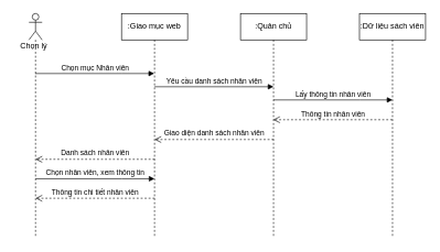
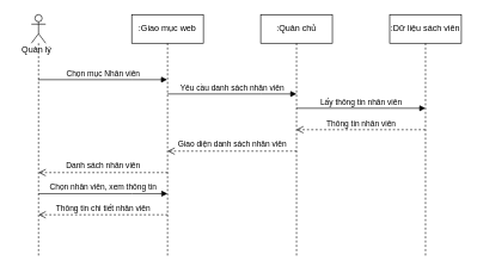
  <mxCell id="0" />
  <mxCell id="1" parent="0" />
  <mxCell id="2" value="" style="shape=umlLifeline;participant=umlActor;perimeter=lifelinePerimeter;whiteSpace=wrap;html=1;container=1;collapsible=0;recursiveResize=0;verticalAlign=top;spacingTop=36;outlineConnect=0;" vertex="1" parent="1"><mxGeometry x="43" y="20" width="20" height="340" as="geometry" /></mxCell>
- <mxCell id="3" value="Chọn lý" style="text;html=1;align=center;verticalAlign=middle;resizable=0;points=[];autosize=1;strokeColor=none;fillColor=none;" vertex="1" parent="1"><mxGeometry x="20" y="60" width="60" height="20" as="geometry" /></mxCell>
+ <mxCell id="3" value="Quản lý" style="text;html=1;align=center;verticalAlign=middle;resizable=0;points=[];autosize=1;strokeColor=none;fillColor=none;" vertex="1" parent="1"><mxGeometry x="20" y="60" width="60" height="20" as="geometry" /></mxCell>
  <mxCell id="4" value=":Giao mục web" style="shape=umlLifeline;perimeter=lifelinePerimeter;whiteSpace=wrap;html=1;container=1;collapsible=0;recursiveResize=0;outlineConnect=0;" vertex="1" parent="1"><mxGeometry x="183" y="20" width="100" height="340" as="geometry" /></mxCell>
  <mxCell id="5" value="Thông tin chi tiết nhân viên" style="html=1;verticalAlign=bottom;endArrow=open;dashed=1;endSize=8;rounded=0;" edge="1" parent="4"><mxGeometry relative="1" as="geometry"><mxPoint x="50" y="280" as="sourcePoint" /><mxPoint x="-130" y="280" as="targetPoint" /><Array as="points"><mxPoint x="-69.5" y="280" /></Array></mxGeometry></mxCell>
  <mxCell id="6" value="Danh sách nhân viên" style="html=1;verticalAlign=bottom;endArrow=open;dashed=1;endSize=8;rounded=0;" edge="1" parent="4"><mxGeometry relative="1" as="geometry"><mxPoint x="50" y="221" as="sourcePoint" /><mxPoint x="-130" y="221" as="targetPoint" /><Array as="points"><mxPoint x="-69.5" y="221" /></Array></mxGeometry></mxCell>
  <mxCell id="7" value="Chọn nhân viên, xem thông tin" style="html=1;verticalAlign=bottom;endArrow=block;rounded=0;" edge="1" parent="4"><mxGeometry width="80" relative="1" as="geometry"><mxPoint x="-130" y="250.5" as="sourcePoint" /><mxPoint x="50" y="250.5" as="targetPoint" /><Array as="points"><mxPoint x="0.5" y="250.5" /></Array></mxGeometry></mxCell>
  <mxCell id="8" value=":Quản chủ" style="shape=umlLifeline;perimeter=lifelinePerimeter;whiteSpace=wrap;html=1;container=1;collapsible=0;recursiveResize=0;outlineConnect=0;" vertex="1" parent="1"><mxGeometry x="363" y="20" width="100" height="340" as="geometry" /></mxCell>
  <mxCell id="9" value="Giao diện danh sách nhân viên" style="html=1;verticalAlign=bottom;endArrow=open;dashed=1;endSize=8;rounded=0;" edge="1" parent="8"><mxGeometry relative="1" as="geometry"><mxPoint x="50" y="191" as="sourcePoint" /><mxPoint x="-130" y="191" as="targetPoint" /><Array as="points"><mxPoint x="-69.5" y="191" /></Array></mxGeometry></mxCell>
  <mxCell id="10" value=":Dữ liệu sách viên" style="shape=umlLifeline;perimeter=lifelinePerimeter;whiteSpace=wrap;html=1;container=1;collapsible=0;recursiveResize=0;outlineConnect=0;" vertex="1" parent="1"><mxGeometry x="543" y="20" width="100" height="340" as="geometry" /></mxCell>
  <mxCell id="11" value="Chọn mục Nhân viên" style="html=1;verticalAlign=bottom;endArrow=block;rounded=0;" edge="1" parent="1"><mxGeometry width="80" relative="1" as="geometry"><mxPoint x="52.5" y="111" as="sourcePoint" /><mxPoint x="232.5" y="111" as="targetPoint" /><Array as="points"><mxPoint x="183" y="111" /></Array></mxGeometry></mxCell>
  <mxCell id="12" value="Yêu cầu danh sách nhân viên" style="html=1;verticalAlign=bottom;endArrow=block;rounded=0;" edge="1" parent="1"><mxGeometry width="80" relative="1" as="geometry"><mxPoint x="233" y="131" as="sourcePoint" /><mxPoint x="413" y="131" as="targetPoint" /><Array as="points"><mxPoint x="363.5" y="131" /></Array></mxGeometry></mxCell>
  <mxCell id="13" value="Lấy thông tin nhân viên" style="html=1;verticalAlign=bottom;endArrow=block;rounded=0;" edge="1" parent="1"><mxGeometry width="80" relative="1" as="geometry"><mxPoint x="413" y="151" as="sourcePoint" /><mxPoint x="593" y="151" as="targetPoint" /><Array as="points"><mxPoint x="543.5" y="151" /></Array></mxGeometry></mxCell>
  <mxCell id="14" value="Thông tin nhân viên" style="html=1;verticalAlign=bottom;endArrow=open;dashed=1;endSize=8;rounded=0;" edge="1" parent="1"><mxGeometry relative="1" as="geometry"><mxPoint x="592.5" y="181" as="sourcePoint" /><mxPoint x="412.5" y="181" as="targetPoint" /><Array as="points"><mxPoint x="473" y="181" /></Array></mxGeometry></mxCell>
